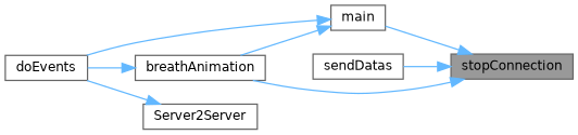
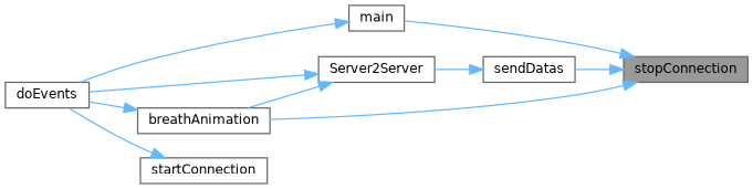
  digraph {
    rankdir=RL
    node [color=grey40 fillcolor=white fontname=Helvetica fontsize=10 shape=box style=filled]
    edge [color=steelblue1 dir=back fontname=Helvetica fontsize=10 labelfontname=Helvetica labelfontsize=10 style=solid]
    n1 [color=gray40 fillcolor=grey60 fontcolor=black height=0.2 label=stopConnection width=0.4]
    n2 [height=0.2 label=main width=0.4]
    n3 [height=0.2 label=sendDatas width=0.4]
    n4 [height=0.2 label=breathAnimation width=0.4]
    n5 [height=0.2 label=doEvents width=0.4]
    n6 [height=0.2 label=Server2Server width=0.4]
+   n7 [height=0.2 label=startConnection width=0.4]
    n1 -> n2
    n1 -> n3
    n1 -> n4
    n2 -> n5
+   n3 -> n6
    n4 -> n5
-   n2 -> n4
+   n6 -> n4
    n6 -> n5
+   n7 -> n5
  }
